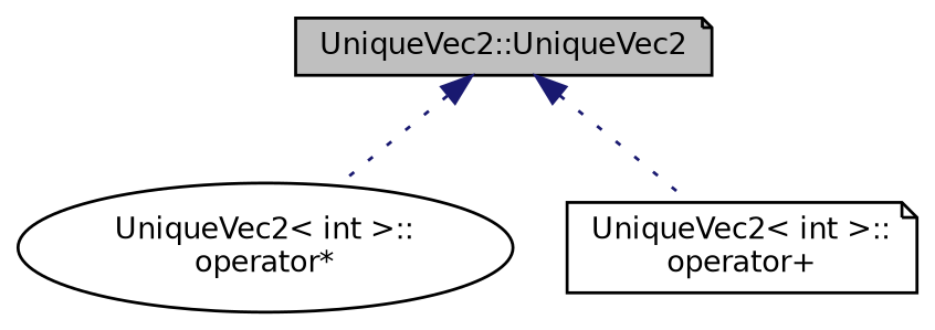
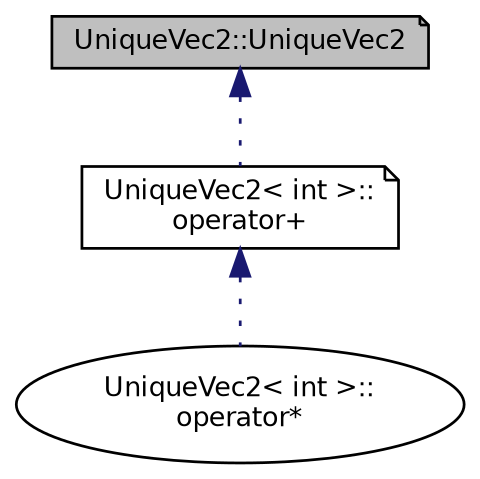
  digraph {
    rankdir=TB
    node [color=black fillcolor=white fontname=Helvetica fontsize=10 shape=note style=filled]
    edge [color=midnightblue dir=back fontname=Helvetica fontsize=10 labelfontname=Helvetica labelfontsize=10 style=dotted]
    n1 [fillcolor=grey75 fontcolor=black height=0.2 label="UniqueVec2::UniqueVec2" width=0.4]
    n2 [height=0.2 label="UniqueVec2\< int \>::\loperator*" shape=ellipse width=0.4]
    n3 [height=0.2 label="UniqueVec2\< int \>::\loperator+" width=0.4]
-   n1 -> n2
+   n3 -> n2
    n1 -> n3
  }
